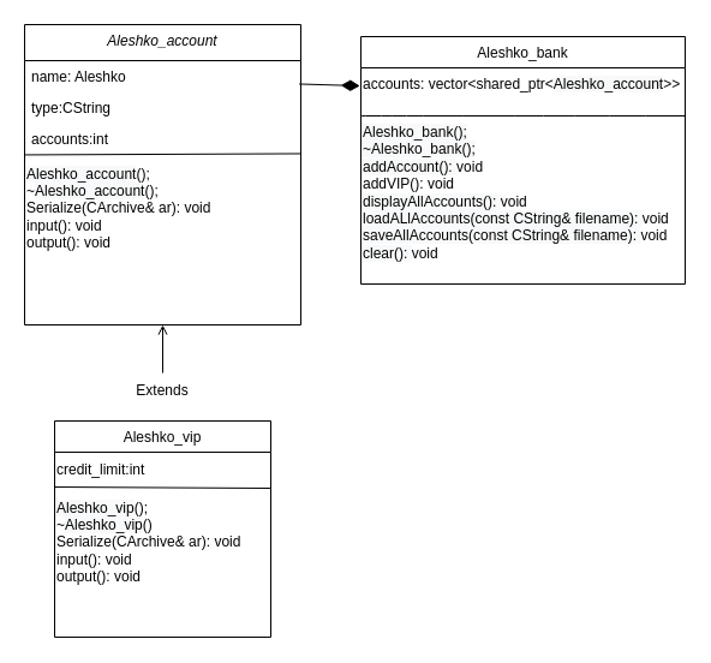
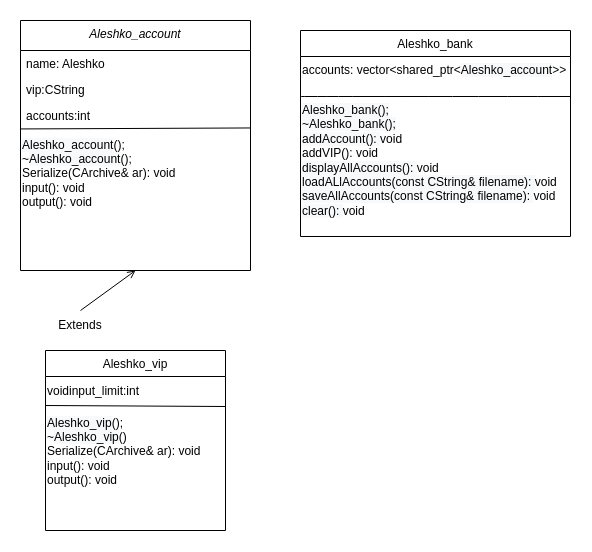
  <mxCell id="0" />
  <mxCell id="1" parent="0" />
  <mxCell id="2" value="Aleshko_account" style="swimlane;fontStyle=2;align=center;verticalAlign=top;childLayout=stackLayout;horizontal=1;startSize=30;horizontalStack=0;resizeParent=1;resizeLast=0;collapsible=1;marginBottom=0;rounded=0;shadow=0;strokeWidth=1;" parent="1" vertex="1"><mxGeometry x="20" y="20" width="230" height="250" as="geometry"><mxRectangle x="230" y="140" width="160" height="26" as="alternateBounds" /></mxGeometry></mxCell>
  <mxCell id="3" value="name: Aleshko" style="text;align=left;verticalAlign=top;spacingLeft=4;spacingRight=4;overflow=hidden;rotatable=0;points=[[0,0.5],[1,0.5]];portConstraint=eastwest;" parent="2" vertex="1"><mxGeometry y="30" width="230" height="26" as="geometry" /></mxCell>
- <mxCell id="4" value="type:CString" style="text;align=left;verticalAlign=top;spacingLeft=4;spacingRight=4;overflow=hidden;rotatable=0;points=[[0,0.5],[1,0.5]];portConstraint=eastwest;" parent="2" vertex="1"><mxGeometry y="56" width="230" height="26" as="geometry" /></mxCell>
+ <mxCell id="4" value="vip:CString" style="text;align=left;verticalAlign=top;spacingLeft=4;spacingRight=4;overflow=hidden;rotatable=0;points=[[0,0.5],[1,0.5]];portConstraint=eastwest;" parent="2" vertex="1"><mxGeometry y="56" width="230" height="26" as="geometry" /></mxCell>
  <mxCell id="5" value="accounts:int" style="text;align=left;verticalAlign=top;spacingLeft=4;spacingRight=4;overflow=hidden;rotatable=0;points=[[0,0.5],[1,0.5]];portConstraint=eastwest;rounded=0;shadow=0;html=0;" parent="2" vertex="1"><mxGeometry y="82" width="230" height="26" as="geometry" /></mxCell>
  <mxCell id="6" value="&lt;div style=&quot;&quot;&gt;&lt;font face=&quot;helvetica&quot;&gt;&lt;span style=&quot;background-color: rgb(248, 249, 250);&quot;&gt;Aleshko_account&lt;/span&gt;&lt;/font&gt;&lt;span style=&quot;background-color: initial;&quot;&gt;();&lt;/span&gt;&lt;/div&gt;&lt;div style=&quot;&quot;&gt;~&lt;font face=&quot;helvetica&quot;&gt;&lt;span style=&quot;background-color: rgb(248, 249, 250);&quot;&gt;Aleshko_account&lt;/span&gt;&lt;/font&gt;();&lt;/div&gt;&lt;span style=&quot;text-align: center&quot;&gt;Serialize(CArchive&amp;amp; ar):&amp;nbsp;&lt;/span&gt;&lt;span style=&quot;text-align: center&quot;&gt;void&lt;/span&gt;&lt;br style=&quot;padding: 0px ; margin: 0px ; text-align: center&quot;&gt;&lt;span style=&quot;text-align: center&quot;&gt;input():&amp;nbsp;&lt;/span&gt;&lt;span style=&quot;text-align: center&quot;&gt;void&lt;br&gt;&lt;/span&gt;&lt;span style=&quot;text-align: center&quot;&gt;output():&amp;nbsp;&lt;/span&gt;&lt;span style=&quot;text-align: center&quot;&gt;void&lt;/span&gt;&lt;span style=&quot;text-align: center&quot;&gt;&lt;br&gt;&lt;/span&gt;" style="text;html=1;align=left;verticalAlign=middle;resizable=0;points=[];autosize=1;strokeColor=none;fillColor=none;" parent="2" vertex="1"><mxGeometry y="108" width="230" height="90" as="geometry" /></mxCell>
  <mxCell id="7" value="" style="endArrow=none;html=1;rounded=0;exitX=-0.001;exitY=0.005;exitDx=0;exitDy=0;exitPerimeter=0;entryX=1;entryY=-0.006;entryDx=0;entryDy=0;entryPerimeter=0;" parent="2" source="6" target="6" edge="1"><mxGeometry width="50" height="50" relative="1" as="geometry"><mxPoint x="240" y="280" as="sourcePoint" /><mxPoint x="290" y="230" as="targetPoint" /></mxGeometry></mxCell>
  <mxCell id="8" value="Aleshko_vip" style="swimlane;fontStyle=0;align=center;verticalAlign=top;childLayout=stackLayout;horizontal=1;startSize=26;horizontalStack=0;resizeParent=1;resizeLast=0;collapsible=1;marginBottom=0;rounded=0;shadow=0;strokeWidth=1;" parent="1" vertex="1"><mxGeometry x="45" y="350" width="180" height="180" as="geometry"><mxRectangle x="340" y="380" width="170" height="26" as="alternateBounds" /></mxGeometry></mxCell>
- <mxCell id="9" value="credit_limit:int" style="text;html=1;strokeColor=none;fillColor=none;align=left;verticalAlign=middle;whiteSpace=wrap;rounded=0;" parent="8" vertex="1"><mxGeometry y="26" width="180" height="30" as="geometry" /></mxCell>
+ <mxCell id="9" value="voidinput_limit:int" style="text;html=1;strokeColor=none;fillColor=none;align=left;verticalAlign=middle;whiteSpace=wrap;rounded=0;" parent="8" vertex="1"><mxGeometry y="26" width="180" height="30" as="geometry" /></mxCell>
  <mxCell id="10" value="&lt;div style=&quot;&quot;&gt;&lt;font face=&quot;helvetica&quot;&gt;&lt;span style=&quot;background-color: rgb(248, 249, 250);&quot;&gt;Aleshko_vip&lt;/span&gt;&lt;/font&gt;&lt;span style=&quot;background-color: initial;&quot;&gt;();&lt;/span&gt;&lt;/div&gt;&lt;div&gt;&lt;span style=&quot;text-align: center&quot;&gt;~&lt;font face=&quot;helvetica&quot;&gt;&lt;span style=&quot;background-color: rgb(248, 249, 250);&quot;&gt;Aleshko_vip&lt;/span&gt;&lt;/font&gt;&lt;/span&gt;&lt;span style=&quot;text-align: center&quot;&gt;()&lt;/span&gt;&lt;/div&gt;&lt;span style=&quot;text-align: center&quot;&gt;Serialize(CArchive&amp;amp; ar):&amp;nbsp;&lt;/span&gt;&lt;span style=&quot;text-align: center&quot;&gt;void&lt;/span&gt;&lt;br style=&quot;padding: 0px ; margin: 0px ; text-align: center&quot;&gt;&lt;span style=&quot;text-align: center&quot;&gt;input():&amp;nbsp;&lt;/span&gt;&lt;span style=&quot;text-align: center&quot;&gt;void&lt;br&gt;&lt;/span&gt;&lt;span style=&quot;text-align: center&quot;&gt;output():&amp;nbsp;&lt;/span&gt;&lt;span style=&quot;text-align: center&quot;&gt;void&lt;/span&gt;&lt;span style=&quot;text-align: center&quot;&gt;&lt;br&gt;&lt;/span&gt;" style="text;html=1;align=left;verticalAlign=middle;resizable=0;points=[];autosize=1;strokeColor=none;fillColor=none;" parent="8" vertex="1"><mxGeometry y="56" width="180" height="90" as="geometry" /></mxCell>
  <mxCell id="11" value="" style="endArrow=none;html=1;rounded=0;endSize=13;exitX=0;exitY=-0.011;exitDx=0;exitDy=0;exitPerimeter=0;entryX=1;entryY=1;entryDx=0;entryDy=0;" parent="8" source="10" target="9" edge="1"><mxGeometry width="50" height="50" relative="1" as="geometry"><mxPoint x="35" as="sourcePoint" /><mxPoint x="85" y="-50" as="targetPoint" /></mxGeometry></mxCell>
  <mxCell id="12" value="Aleshko_bank" style="swimlane;fontStyle=0;align=center;verticalAlign=top;childLayout=stackLayout;horizontal=1;startSize=26;horizontalStack=0;resizeParent=1;resizeLast=0;collapsible=1;marginBottom=0;rounded=0;shadow=0;strokeWidth=1;" parent="1" vertex="1"><mxGeometry x="300" y="30" width="270" height="206" as="geometry"><mxRectangle x="550" y="140" width="160" height="26" as="alternateBounds" /></mxGeometry></mxCell>
  <mxCell id="13" value="&lt;div style=&quot;text-align: center;&quot;&gt;&lt;span style=&quot;background-color: initial;&quot;&gt;accounts: vector&amp;lt;shared_ptr&amp;lt;&lt;/span&gt;&lt;font face=&quot;helvetica&quot;&gt;&lt;span style=&quot;background-color: rgb(248, 249, 250);&quot;&gt;Aleshko_account&lt;/span&gt;&lt;/font&gt;&lt;span style=&quot;background-color: initial;&quot;&gt;&amp;gt;&amp;gt;&amp;nbsp;&lt;/span&gt;&lt;/div&gt;" style="text;whiteSpace=wrap;html=1;" parent="12" vertex="1"><mxGeometry y="26" width="270" height="40" as="geometry" /></mxCell>
  <mxCell id="14" value="" style="endArrow=none;html=1;strokeWidth=1;fontSize=11;targetPerimeterSpacing=3;curved=1;entryX=1;entryY=1;entryDx=0;entryDy=0;" parent="12" target="13" edge="1"><mxGeometry width="50" height="50" relative="1" as="geometry"><mxPoint y="66.0" as="sourcePoint" /><mxPoint x="160" y="66.0" as="targetPoint" /></mxGeometry></mxCell>
  <mxCell id="15" value="&lt;span style=&quot;color: rgb(0 , 0 , 0) ; font-family: &amp;quot;helvetica&amp;quot; ; font-size: 12px ; font-style: normal ; font-weight: 400 ; letter-spacing: normal ; text-align: center ; text-indent: 0px ; text-transform: none ; word-spacing: 0px ; background-color: rgb(248 , 249 , 250) ; float: none ; display: inline&quot;&gt;Aleshko_bank();&lt;/span&gt;&lt;br style=&quot;padding: 0px ; margin: 0px ; color: rgb(0 , 0 , 0) ; font-family: &amp;quot;helvetica&amp;quot; ; font-size: 12px ; font-style: normal ; font-weight: 400 ; letter-spacing: normal ; text-align: center ; text-indent: 0px ; text-transform: none ; word-spacing: 0px ; background-color: rgb(248 , 249 , 250)&quot;&gt;&lt;span style=&quot;color: rgb(0 , 0 , 0) ; font-family: &amp;quot;helvetica&amp;quot; ; font-size: 12px ; font-style: normal ; font-weight: 400 ; letter-spacing: normal ; text-align: center ; text-indent: 0px ; text-transform: none ; word-spacing: 0px ; background-color: rgb(248 , 249 , 250) ; float: none ; display: inline&quot;&gt;~Aleshko_bank();&lt;/span&gt;&lt;br style=&quot;padding: 0px ; margin: 0px ; color: rgb(0 , 0 , 0) ; font-family: &amp;quot;helvetica&amp;quot; ; font-size: 12px ; font-style: normal ; font-weight: 400 ; letter-spacing: normal ; text-align: center ; text-indent: 0px ; text-transform: none ; word-spacing: 0px ; background-color: rgb(248 , 249 , 250)&quot;&gt;&lt;span style=&quot;color: rgb(0 , 0 , 0) ; font-family: &amp;quot;helvetica&amp;quot; ; font-size: 12px ; font-style: normal ; font-weight: 400 ; letter-spacing: normal ; text-align: center ; text-indent: 0px ; text-transform: none ; word-spacing: 0px ; background-color: rgb(248 , 249 , 250) ; float: none ; display: inline&quot;&gt;addAccount():&amp;nbsp;&lt;/span&gt;&lt;span style=&quot;text-align: center&quot;&gt;void&lt;br&gt;&lt;/span&gt;addVIP(): void&lt;br style=&quot;padding: 0px ; margin: 0px ; color: rgb(0 , 0 , 0) ; font-family: &amp;quot;helvetica&amp;quot; ; font-size: 12px ; font-style: normal ; font-weight: 400 ; letter-spacing: normal ; text-align: center ; text-indent: 0px ; text-transform: none ; word-spacing: 0px ; background-color: rgb(248 , 249 , 250)&quot;&gt;&lt;span style=&quot;color: rgb(0 , 0 , 0) ; font-family: &amp;quot;helvetica&amp;quot; ; font-size: 12px ; font-style: normal ; font-weight: 400 ; letter-spacing: normal ; text-align: center ; text-indent: 0px ; text-transform: none ; word-spacing: 0px ; background-color: rgb(248 , 249 , 250) ; float: none ; display: inline&quot;&gt;displayAllAccounts():&amp;nbsp;&lt;/span&gt;&lt;span style=&quot;text-align: center&quot;&gt;void&lt;/span&gt;&lt;br style=&quot;padding: 0px ; margin: 0px ; color: rgb(0 , 0 , 0) ; font-family: &amp;quot;helvetica&amp;quot; ; font-size: 12px ; font-style: normal ; font-weight: 400 ; letter-spacing: normal ; text-align: center ; text-indent: 0px ; text-transform: none ; word-spacing: 0px ; background-color: rgb(248 , 249 , 250)&quot;&gt;&lt;span style=&quot;color: rgb(0 , 0 , 0) ; font-family: &amp;quot;helvetica&amp;quot; ; font-size: 12px ; font-style: normal ; font-weight: 400 ; letter-spacing: normal ; text-align: center ; text-indent: 0px ; text-transform: none ; word-spacing: 0px ; background-color: rgb(248 , 249 , 250) ; float: none ; display: inline&quot;&gt;loadALlAccounts(const CString&amp;amp; filename):&amp;nbsp;&lt;/span&gt;&lt;span style=&quot;text-align: center&quot;&gt;void&lt;/span&gt;&lt;br style=&quot;padding: 0px ; margin: 0px ; color: rgb(0 , 0 , 0) ; font-family: &amp;quot;helvetica&amp;quot; ; font-size: 12px ; font-style: normal ; font-weight: 400 ; letter-spacing: normal ; text-align: center ; text-indent: 0px ; text-transform: none ; word-spacing: 0px ; background-color: rgb(248 , 249 , 250)&quot;&gt;&lt;span style=&quot;color: rgb(0 , 0 , 0) ; font-family: &amp;quot;helvetica&amp;quot; ; font-size: 12px ; font-style: normal ; font-weight: 400 ; letter-spacing: normal ; text-align: center ; text-indent: 0px ; text-transform: none ; word-spacing: 0px ; background-color: rgb(248 , 249 , 250) ; float: none ; display: inline&quot;&gt;saveAllAccounts(const CString&amp;amp; filename):&amp;nbsp;&lt;/span&gt;&lt;span style=&quot;text-align: center&quot;&gt;void&lt;/span&gt;&lt;br style=&quot;padding: 0px ; margin: 0px ; color: rgb(0 , 0 , 0) ; font-family: &amp;quot;helvetica&amp;quot; ; font-size: 12px ; font-style: normal ; font-weight: 400 ; letter-spacing: normal ; text-align: center ; text-indent: 0px ; text-transform: none ; word-spacing: 0px ; background-color: rgb(248 , 249 , 250)&quot;&gt;&lt;span style=&quot;color: rgb(0 , 0 , 0) ; font-family: &amp;quot;helvetica&amp;quot; ; font-size: 12px ; font-style: normal ; font-weight: 400 ; letter-spacing: normal ; text-align: center ; text-indent: 0px ; text-transform: none ; word-spacing: 0px ; background-color: rgb(248 , 249 , 250) ; float: none ; display: inline&quot;&gt;clear():&amp;nbsp;&lt;/span&gt;&lt;span style=&quot;text-align: center&quot;&gt;void&lt;/span&gt;" style="text;whiteSpace=wrap;html=1;" parent="12" vertex="1"><mxGeometry y="66" width="270" height="140" as="geometry" /></mxCell>
  <mxCell id="16" value="" style="endArrow=open;html=1;rounded=0;entryX=0.5;entryY=1;entryDx=0;entryDy=0;endFill=0;startArrow=none;exitX=0.5;exitY=0;exitDx=0;exitDy=0;" parent="1" source="18" target="2" edge="1"><mxGeometry width="50" height="50" relative="1" as="geometry"><mxPoint x="130" y="510" as="sourcePoint" /><mxPoint x="290" y="190" as="targetPoint" /><Array as="points" /></mxGeometry></mxCell>
- <mxCell id="17" value="" style="endArrow=diamondThin;html=1;rounded=0;endFill=1;exitX=0.994;exitY=0.749;exitDx=0;exitDy=0;exitPerimeter=0;entryX=-0.003;entryY=0.375;entryDx=0;entryDy=0;entryPerimeter=0;endSize=13;" parent="1" source="3" target="13" edge="1"><mxGeometry width="50" height="50" relative="1" as="geometry"><mxPoint x="220" y="120" as="sourcePoint" /><mxPoint x="270" y="70" as="targetPoint" /></mxGeometry></mxCell>
- <mxCell id="18" value="Extends" style="text;html=1;strokeColor=none;fillColor=none;align=center;verticalAlign=middle;whiteSpace=wrap;rounded=0;" parent="1" vertex="1"><mxGeometry x="105" y="310" width="60" height="30" as="geometry" /></mxCell>
+ <mxCell id="18" value="Extends" style="text;html=1;strokeColor=none;fillColor=none;align=center;verticalAlign=middle;whiteSpace=wrap;rounded=0;" parent="1" vertex="1"><mxGeometry x="50" y="310" width="60" height="30" as="geometry" /></mxCell>
